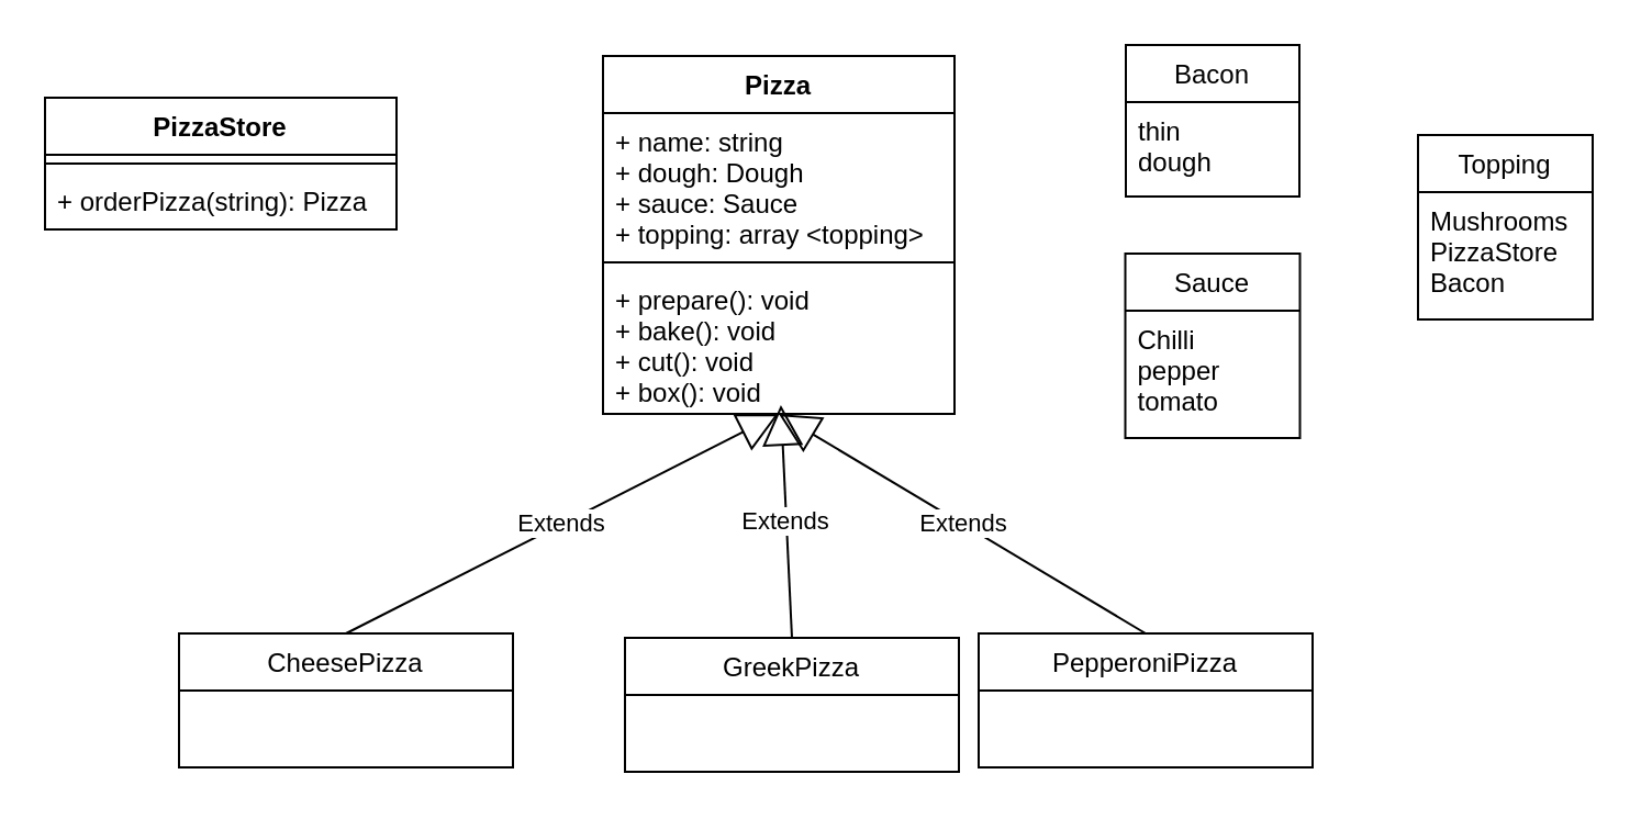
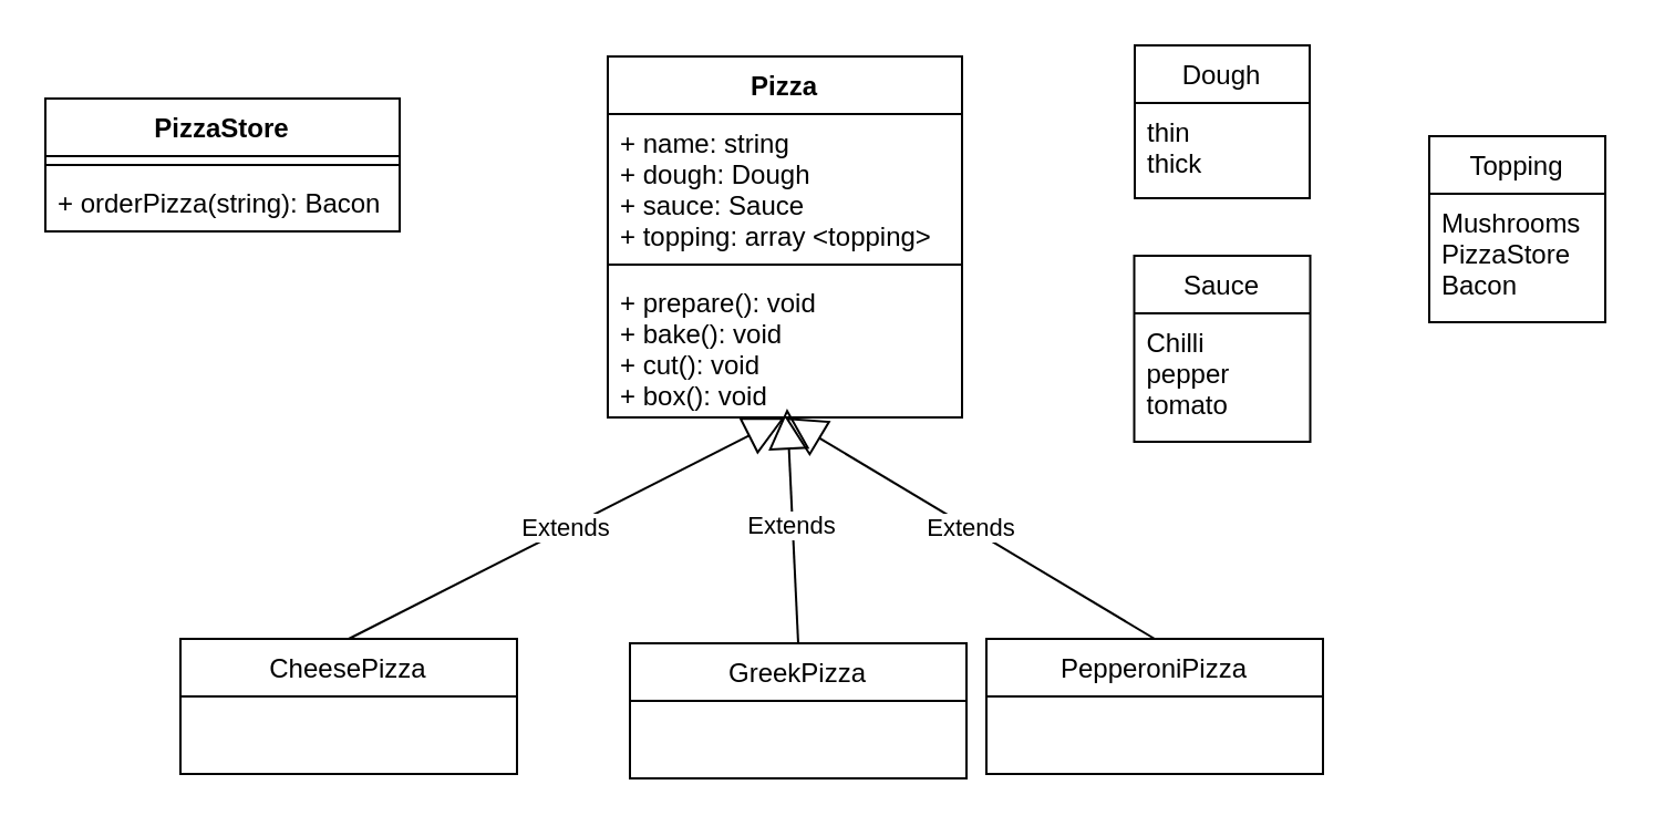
  <mxCell id="0" />
  <mxCell id="1" parent="0" />
  <mxCell id="2" value="Pizza" style="swimlane;fontStyle=1;align=center;verticalAlign=top;childLayout=stackLayout;horizontal=1;startSize=26;horizontalStack=0;resizeParent=1;resizeParentMax=0;resizeLast=0;collapsible=1;marginBottom=0;" parent="1" vertex="1"><mxGeometry x="274" y="25" width="160" height="163" as="geometry"><mxRectangle x="164" y="138" width="57" height="26" as="alternateBounds" /></mxGeometry></mxCell>
  <mxCell id="3" value="+ name: string&#10;+ dough: Dough&#10;+ sauce: Sauce&#10;+ topping: array &lt;topping&gt;" style="text;strokeColor=none;fillColor=none;align=left;verticalAlign=top;spacingLeft=4;spacingRight=4;overflow=hidden;rotatable=0;points=[[0,0.5],[1,0.5]];portConstraint=eastwest;" parent="2" vertex="1"><mxGeometry y="26" width="160" height="64" as="geometry" /></mxCell>
  <mxCell id="4" value="" style="line;strokeWidth=1;fillColor=none;align=left;verticalAlign=middle;spacingTop=-1;spacingLeft=3;spacingRight=3;rotatable=0;labelPosition=right;points=[];portConstraint=eastwest;" parent="2" vertex="1"><mxGeometry y="90" width="160" height="8" as="geometry" /></mxCell>
  <mxCell id="5" value="+ prepare(): void&#10;+ bake(): void&#10;+ cut(): void&#10;+ box(): void" style="text;strokeColor=none;fillColor=none;align=left;verticalAlign=top;spacingLeft=4;spacingRight=4;overflow=hidden;rotatable=0;points=[[0,0.5],[1,0.5]];portConstraint=eastwest;" parent="2" vertex="1"><mxGeometry y="98" width="160" height="65" as="geometry" /></mxCell>
- <mxCell id="6" value="Bacon" style="swimlane;fontStyle=0;childLayout=stackLayout;horizontal=1;startSize=26;fillColor=none;horizontalStack=0;resizeParent=1;resizeParentMax=0;resizeLast=0;collapsible=1;marginBottom=0;" parent="1" vertex="1"><mxGeometry x="512" y="20" width="79" height="69" as="geometry" /></mxCell>
- <mxCell id="7" value="thin&#10;dough" style="text;strokeColor=none;fillColor=none;align=left;verticalAlign=top;spacingLeft=4;spacingRight=4;overflow=hidden;rotatable=0;points=[[0,0.5],[1,0.5]];portConstraint=eastwest;" parent="6" vertex="1"><mxGeometry y="26" width="79" height="43" as="geometry" /></mxCell>
+ <mxCell id="6" value="Dough" style="swimlane;fontStyle=0;childLayout=stackLayout;horizontal=1;startSize=26;fillColor=none;horizontalStack=0;resizeParent=1;resizeParentMax=0;resizeLast=0;collapsible=1;marginBottom=0;" parent="1" vertex="1"><mxGeometry x="512" y="20" width="79" height="69" as="geometry" /></mxCell>
+ <mxCell id="7" value="thin&#10;thick" style="text;strokeColor=none;fillColor=none;align=left;verticalAlign=top;spacingLeft=4;spacingRight=4;overflow=hidden;rotatable=0;points=[[0,0.5],[1,0.5]];portConstraint=eastwest;" parent="6" vertex="1"><mxGeometry y="26" width="79" height="43" as="geometry" /></mxCell>
  <mxCell id="8" value="Sauce" style="swimlane;fontStyle=0;childLayout=stackLayout;horizontal=1;startSize=26;fillColor=none;horizontalStack=0;resizeParent=1;resizeParentMax=0;resizeLast=0;collapsible=1;marginBottom=0;" parent="1" vertex="1"><mxGeometry x="511.75" y="115" width="79.5" height="84" as="geometry" /></mxCell>
  <mxCell id="9" value="Chilli&#10;pepper&#10;tomato" style="text;strokeColor=none;fillColor=none;align=left;verticalAlign=top;spacingLeft=4;spacingRight=4;overflow=hidden;rotatable=0;points=[[0,0.5],[1,0.5]];portConstraint=eastwest;" parent="8" vertex="1"><mxGeometry y="26" width="79.5" height="58" as="geometry" /></mxCell>
  <mxCell id="10" value="Topping" style="swimlane;fontStyle=0;childLayout=stackLayout;horizontal=1;startSize=26;fillColor=none;horizontalStack=0;resizeParent=1;resizeParentMax=0;resizeLast=0;collapsible=1;marginBottom=0;" parent="1" vertex="1"><mxGeometry x="645" y="61" width="79.5" height="84" as="geometry" /></mxCell>
  <mxCell id="11" value="Mushrooms&#10;PizzaStore&#10;Bacon" style="text;strokeColor=none;fillColor=none;align=left;verticalAlign=top;spacingLeft=4;spacingRight=4;overflow=hidden;rotatable=0;points=[[0,0.5],[1,0.5]];portConstraint=eastwest;" parent="10" vertex="1"><mxGeometry y="26" width="79.5" height="58" as="geometry" /></mxCell>
  <mxCell id="12" value="CheesePizza" style="swimlane;fontStyle=0;childLayout=stackLayout;horizontal=1;startSize=26;fillColor=none;horizontalStack=0;resizeParent=1;resizeParentMax=0;resizeLast=0;collapsible=1;marginBottom=0;" parent="1" vertex="1"><mxGeometry x="81" y="288" width="152" height="61" as="geometry" /></mxCell>
  <mxCell id="13" value="GreekPizza" style="swimlane;fontStyle=0;childLayout=stackLayout;horizontal=1;startSize=26;fillColor=none;horizontalStack=0;resizeParent=1;resizeParentMax=0;resizeLast=0;collapsible=1;marginBottom=0;" parent="1" vertex="1"><mxGeometry x="284" y="290" width="152" height="61" as="geometry" /></mxCell>
  <mxCell id="14" value="PepperoniPizza" style="swimlane;fontStyle=0;childLayout=stackLayout;horizontal=1;startSize=26;fillColor=none;horizontalStack=0;resizeParent=1;resizeParentMax=0;resizeLast=0;collapsible=1;marginBottom=0;" parent="1" vertex="1"><mxGeometry x="445" y="288" width="152" height="61" as="geometry" /></mxCell>
  <mxCell id="15" value="Extends" style="endArrow=block;endSize=16;endFill=0;html=1;rounded=0;entryX=0.5;entryY=1;entryDx=0;entryDy=0;entryPerimeter=0;exitX=0.5;exitY=0;exitDx=0;exitDy=0;" parent="1" source="12" target="5" edge="1"><mxGeometry width="160" relative="1" as="geometry"><mxPoint x="418" y="245" as="sourcePoint" /><mxPoint x="578" y="245" as="targetPoint" /></mxGeometry></mxCell>
  <mxCell id="16" value="Extends" style="endArrow=block;endSize=16;endFill=0;html=1;rounded=0;exitX=0.5;exitY=0;exitDx=0;exitDy=0;entryX=0.506;entryY=0.938;entryDx=0;entryDy=0;entryPerimeter=0;" parent="1" source="13" target="5" edge="1"><mxGeometry width="160" relative="1" as="geometry"><mxPoint x="152" y="298" as="sourcePoint" /><mxPoint x="360" y="184" as="targetPoint" /></mxGeometry></mxCell>
  <mxCell id="17" value="Extends" style="endArrow=block;endSize=16;endFill=0;html=1;rounded=0;exitX=0.5;exitY=0;exitDx=0;exitDy=0;" parent="1" source="14" edge="1"><mxGeometry width="160" relative="1" as="geometry"><mxPoint x="289" y="317.02" as="sourcePoint" /><mxPoint x="354" y="188" as="targetPoint" /><Array as="points"><mxPoint x="354" y="188" /></Array></mxGeometry></mxCell>
  <mxCell id="18" value="PizzaStore" style="swimlane;fontStyle=1;align=center;verticalAlign=top;childLayout=stackLayout;horizontal=1;startSize=26;horizontalStack=0;resizeParent=1;resizeParentMax=0;resizeLast=0;collapsible=1;marginBottom=0;" parent="1" vertex="1"><mxGeometry x="20" y="44" width="160" height="60" as="geometry" /></mxCell>
  <mxCell id="19" value="" style="line;strokeWidth=1;fillColor=none;align=left;verticalAlign=middle;spacingTop=-1;spacingLeft=3;spacingRight=3;rotatable=0;labelPosition=right;points=[];portConstraint=eastwest;" parent="18" vertex="1"><mxGeometry y="26" width="160" height="8" as="geometry" /></mxCell>
- <mxCell id="20" value="+ orderPizza(string): Pizza" style="text;strokeColor=none;fillColor=none;align=left;verticalAlign=top;spacingLeft=4;spacingRight=4;overflow=hidden;rotatable=0;points=[[0,0.5],[1,0.5]];portConstraint=eastwest;" parent="18" vertex="1"><mxGeometry y="34" width="160" height="26" as="geometry" /></mxCell>
+ <mxCell id="20" value="+ orderPizza(string): Bacon" style="text;strokeColor=none;fillColor=none;align=left;verticalAlign=top;spacingLeft=4;spacingRight=4;overflow=hidden;rotatable=0;points=[[0,0.5],[1,0.5]];portConstraint=eastwest;" parent="18" vertex="1"><mxGeometry y="34" width="160" height="26" as="geometry" /></mxCell>
